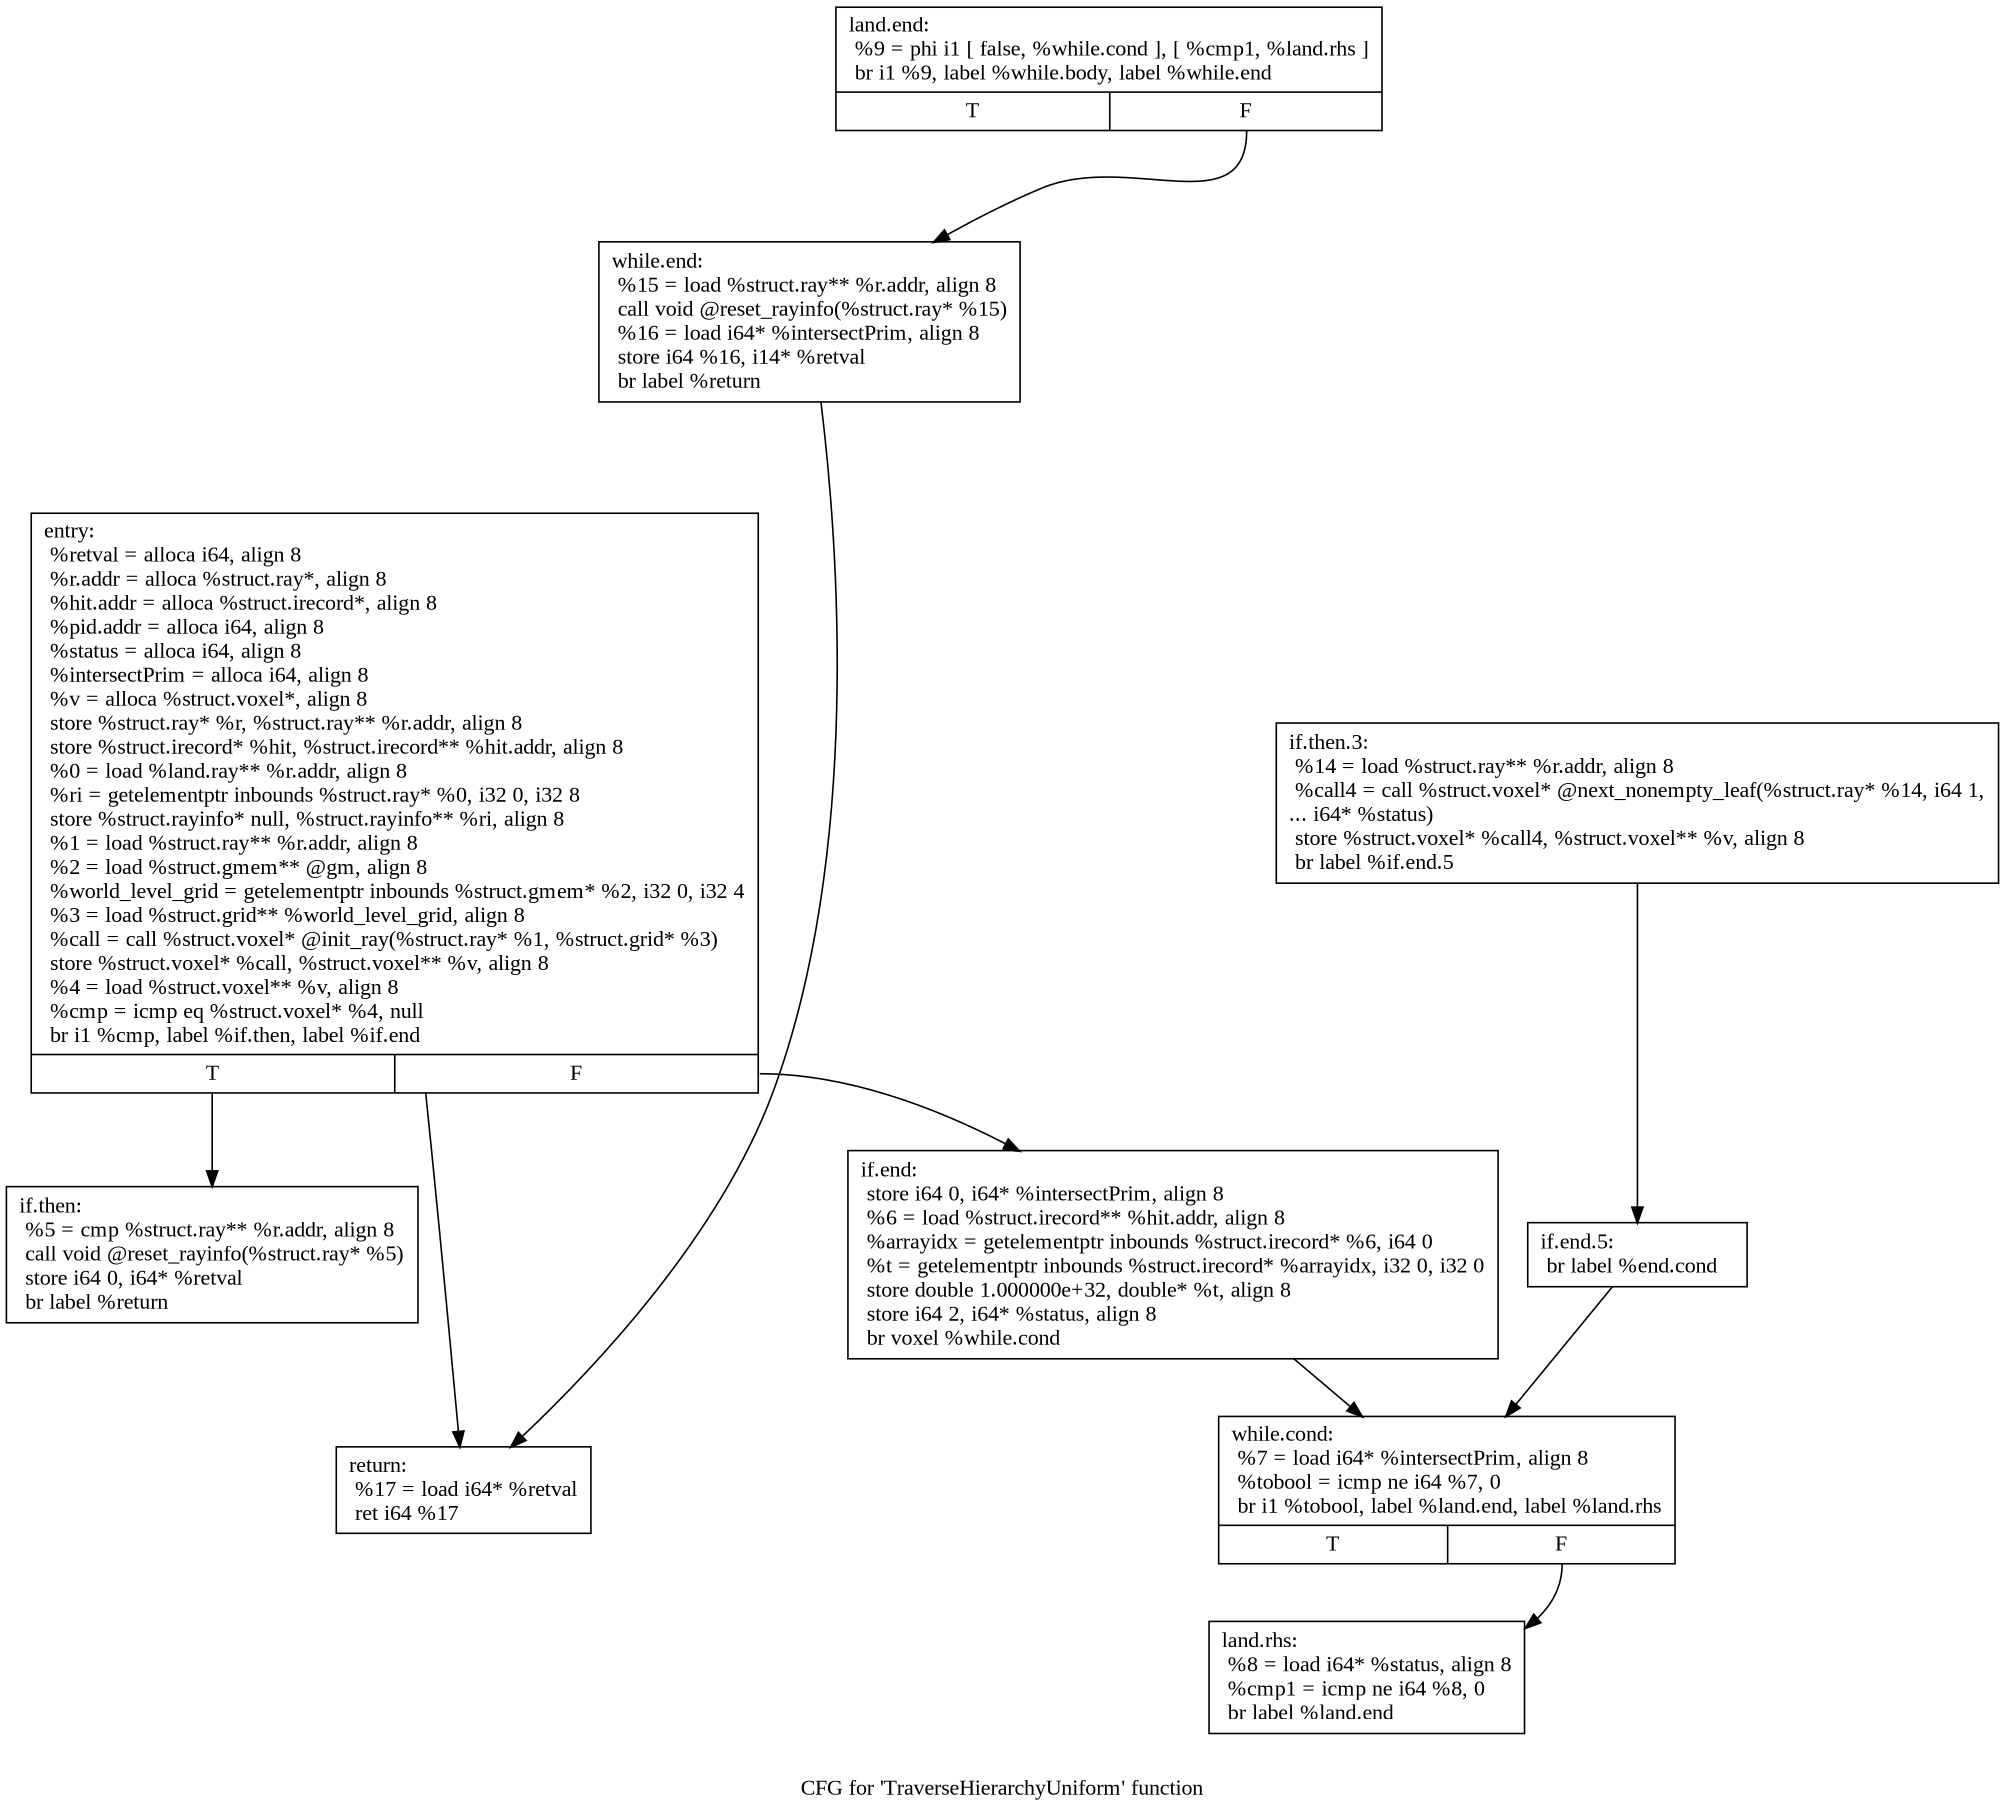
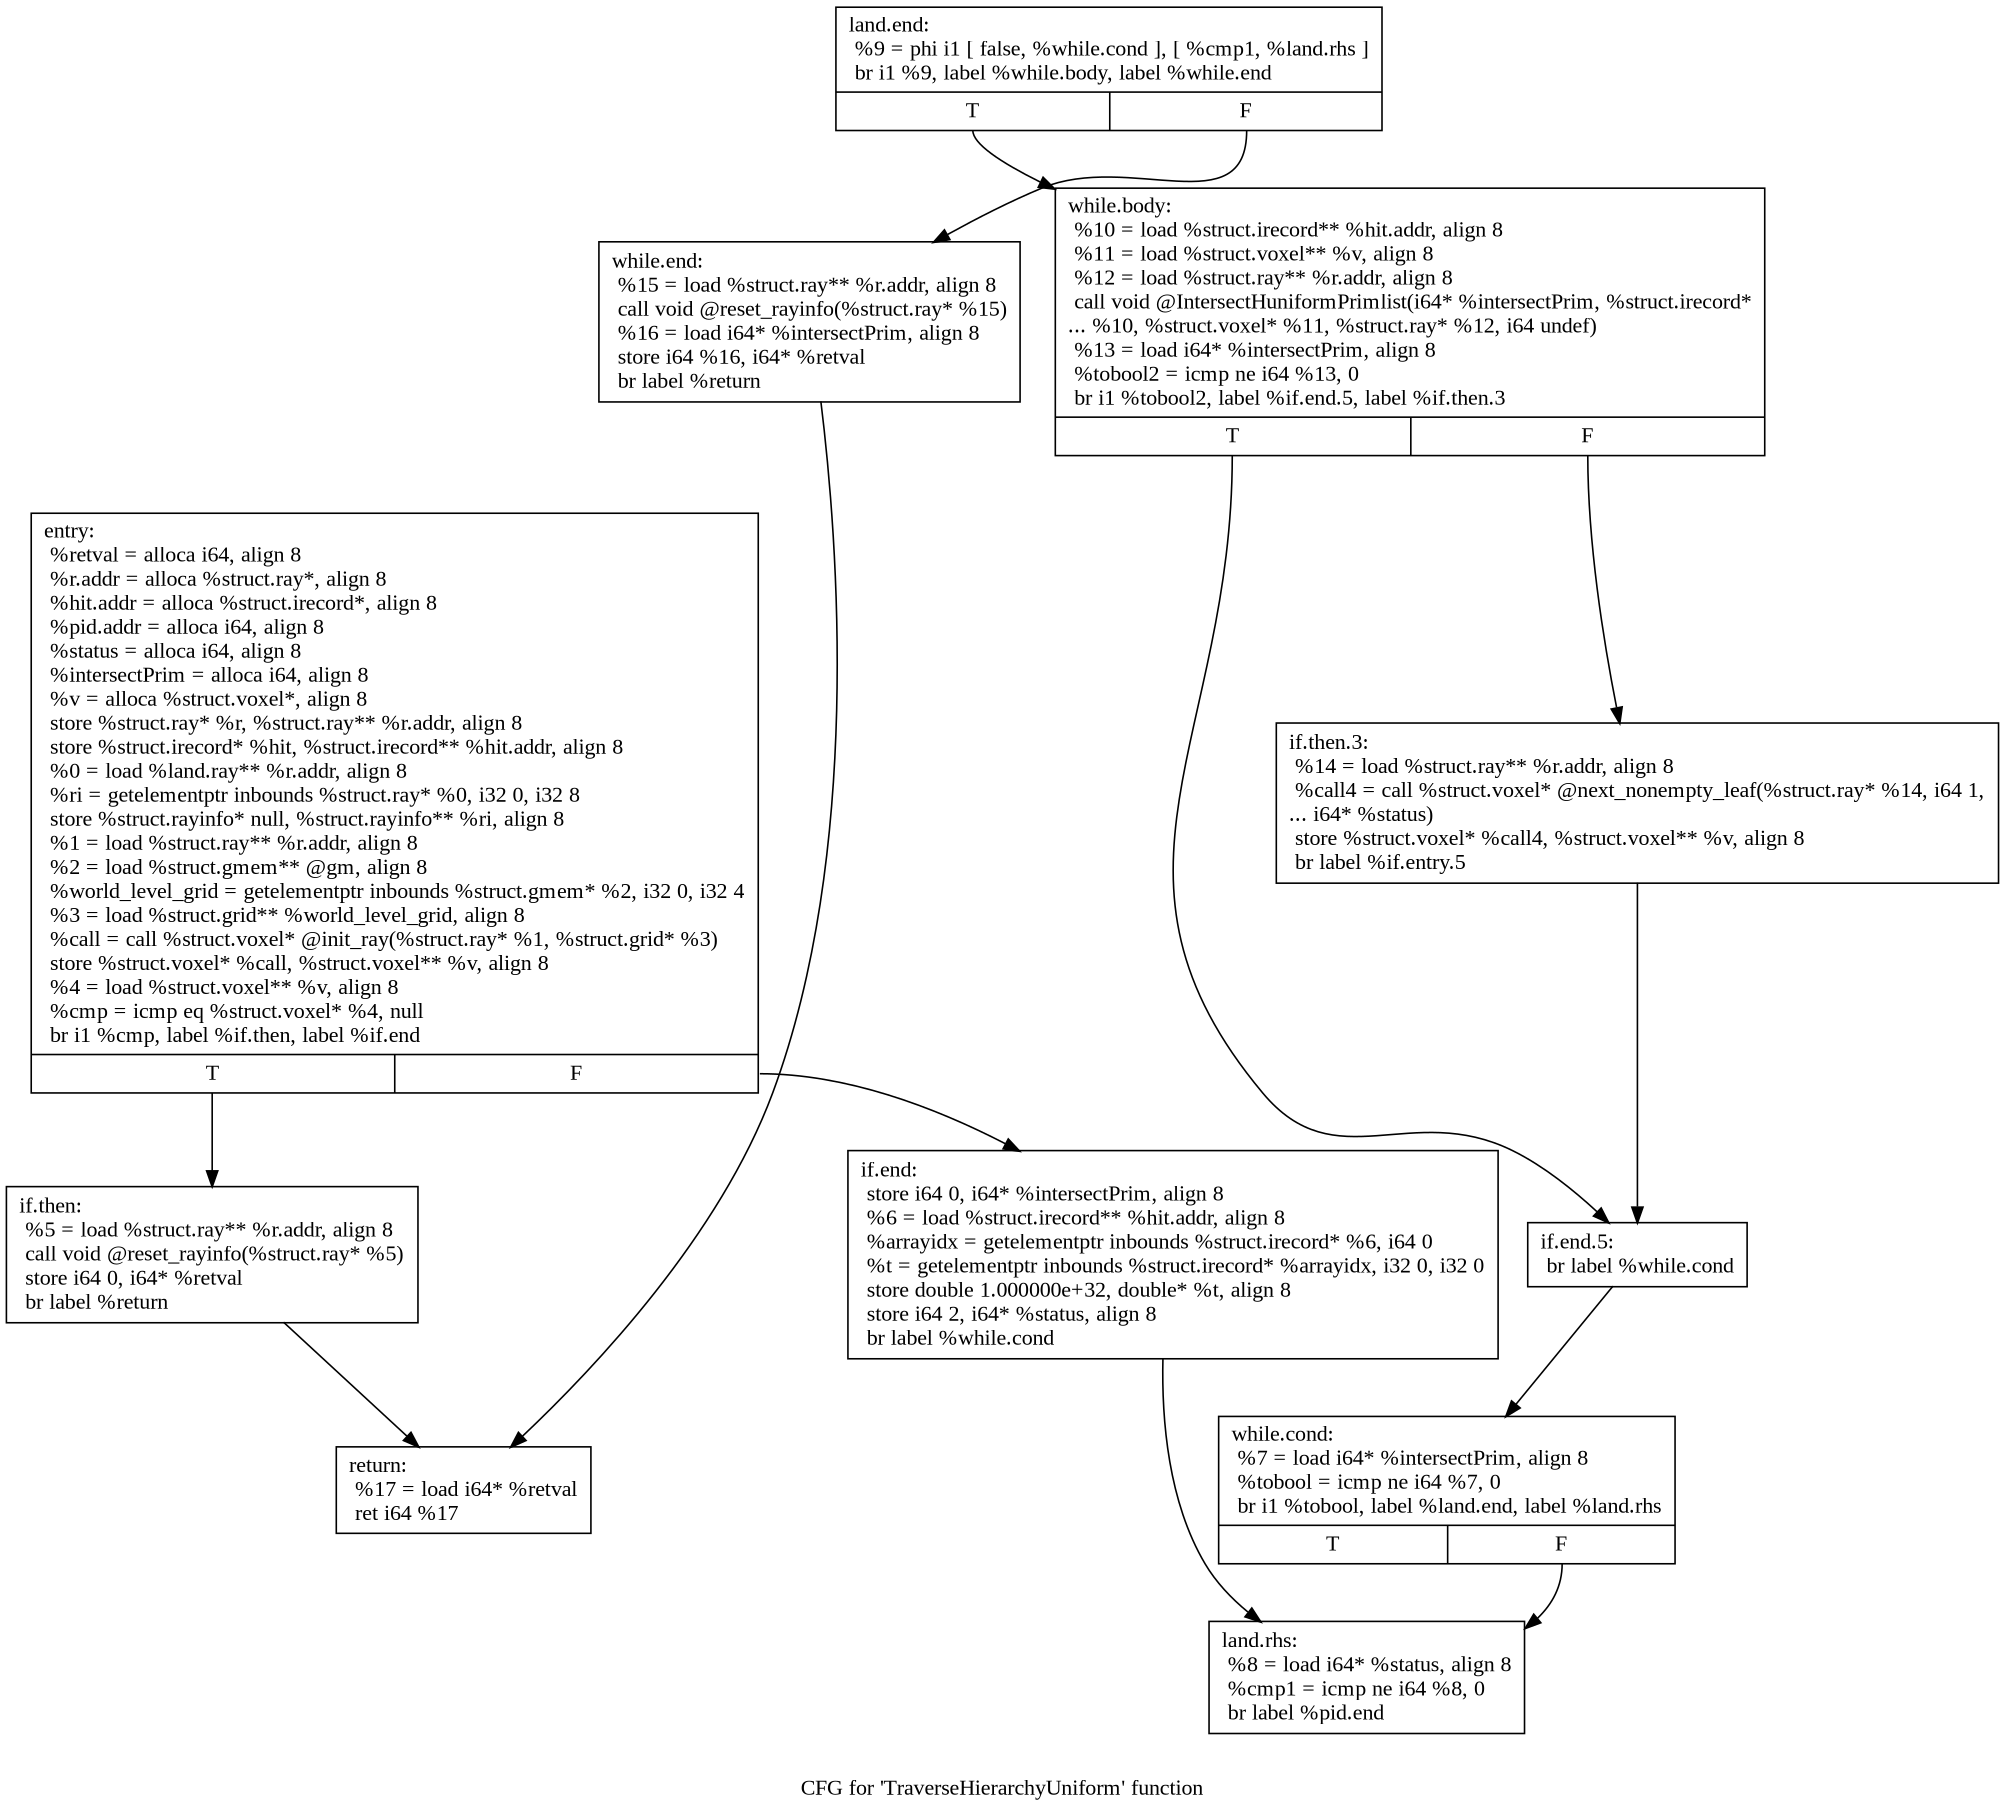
  digraph {
    fontname="Liberation Serif"
    label="CFG for 'TraverseHierarchyUniform' function"
    node [fontname="Liberation Serif" shape=record]
    edge [fontname="Liberation Serif"]
    n1 [label="{entry:\l  %retval = alloca i64, align 8\l  %r.addr = alloca %struct.ray*, align 8\l  %hit.addr = alloca %struct.irecord*, align 8\l  %pid.addr = alloca i64, align 8\l  %status = alloca i64, align 8\l  %intersectPrim = alloca i64, align 8\l  %v = alloca %struct.voxel*, align 8\l  store %struct.ray* %r, %struct.ray** %r.addr, align 8\l  store %struct.irecord* %hit, %struct.irecord** %hit.addr, align 8\l  %0 = load %land.ray** %r.addr, align 8\l  %ri = getelementptr inbounds %struct.ray* %0, i32 0, i32 8\l  store %struct.rayinfo* null, %struct.rayinfo** %ri, align 8\l  %1 = load %struct.ray** %r.addr, align 8\l  %2 = load %struct.gmem** @gm, align 8\l  %world_level_grid = getelementptr inbounds %struct.gmem* %2, i32 0, i32 4\l  %3 = load %struct.grid** %world_level_grid, align 8\l  %call = call %struct.voxel* @init_ray(%struct.ray* %1, %struct.grid* %3)\l  store %struct.voxel* %call, %struct.voxel** %v, align 8\l  %4 = load %struct.voxel** %v, align 8\l  %cmp = icmp eq %struct.voxel* %4, null\l  br i1 %cmp, label %if.then, label %if.end\l|{<s0>T|<s1>F}}"]
-   n2 [label="{if.then:                                          \l  %5 = cmp %struct.ray** %r.addr, align 8\l  call void @reset_rayinfo(%struct.ray* %5)\l  store i64 0, i64* %retval\l  br label %return\l}"]
-   n3 [label="{if.end:                                           \l  store i64 0, i64* %intersectPrim, align 8\l  %6 = load %struct.irecord** %hit.addr, align 8\l  %arrayidx = getelementptr inbounds %struct.irecord* %6, i64 0\l  %t = getelementptr inbounds %struct.irecord* %arrayidx, i32 0, i32 0\l  store double 1.000000e+32, double* %t, align 8\l  store i64 2, i64* %status, align 8\l  br voxel %while.cond\l}"]
+   n2 [label="{if.then:                                          \l  %5 = load %struct.ray** %r.addr, align 8\l  call void @reset_rayinfo(%struct.ray* %5)\l  store i64 0, i64* %retval\l  br label %return\l}"]
+   n3 [label="{if.end:                                           \l  store i64 0, i64* %intersectPrim, align 8\l  %6 = load %struct.irecord** %hit.addr, align 8\l  %arrayidx = getelementptr inbounds %struct.irecord* %6, i64 0\l  %t = getelementptr inbounds %struct.irecord* %arrayidx, i32 0, i32 0\l  store double 1.000000e+32, double* %t, align 8\l  store i64 2, i64* %status, align 8\l  br label %while.cond\l}"]
    n4 [label="{return:                                           \l  %17 = load i64* %retval\l  ret i64 %17\l}"]
    n5 [label="{while.cond:                                       \l  %7 = load i64* %intersectPrim, align 8\l  %tobool = icmp ne i64 %7, 0\l  br i1 %tobool, label %land.end, label %land.rhs\l|{<s0>T|<s1>F}}"]
-   n6 [label="{land.rhs:                                         \l  %8 = load i64* %status, align 8\l  %cmp1 = icmp ne i64 %8, 0\l  br label %land.end\l}"]
+   n6 [label="{land.rhs:                                         \l  %8 = load i64* %status, align 8\l  %cmp1 = icmp ne i64 %8, 0\l  br label %pid.end\l}"]
    n7 [label="{land.end:                                         \l  %9 = phi i1 [ false, %while.cond ], [ %cmp1, %land.rhs ]\l  br i1 %9, label %while.body, label %while.end\l|{<s0>T|<s1>F}}"]
-   n9 [label="{while.end:                                        \l  %15 = load %struct.ray** %r.addr, align 8\l  call void @reset_rayinfo(%struct.ray* %15)\l  %16 = load i64* %intersectPrim, align 8\l  store i64 %16, i14* %retval\l  br label %return\l}"]
-   n10 [label="{if.end.5:                                         \l  br label %end.cond\l}"]
-   n11 [label="{if.then.3:                                        \l  %14 = load %struct.ray** %r.addr, align 8\l  %call4 = call %struct.voxel* @next_nonempty_leaf(%struct.ray* %14, i64 1,\l... i64* %status)\l  store %struct.voxel* %call4, %struct.voxel** %v, align 8\l  br label %if.end.5\l}"]
+   n8 [label="{while.body:                                       \l  %10 = load %struct.irecord** %hit.addr, align 8\l  %11 = load %struct.voxel** %v, align 8\l  %12 = load %struct.ray** %r.addr, align 8\l  call void @IntersectHuniformPrimlist(i64* %intersectPrim, %struct.irecord*\l... %10, %struct.voxel* %11, %struct.ray* %12, i64 undef)\l  %13 = load i64* %intersectPrim, align 8\l  %tobool2 = icmp ne i64 %13, 0\l  br i1 %tobool2, label %if.end.5, label %if.then.3\l|{<s0>T|<s1>F}}"]
+   n9 [label="{while.end:                                        \l  %15 = load %struct.ray** %r.addr, align 8\l  call void @reset_rayinfo(%struct.ray* %15)\l  %16 = load i64* %intersectPrim, align 8\l  store i64 %16, i64* %retval\l  br label %return\l}"]
+   n10 [label="{if.end.5:                                         \l  br label %while.cond\l}"]
+   n11 [label="{if.then.3:                                        \l  %14 = load %struct.ray** %r.addr, align 8\l  %call4 = call %struct.voxel* @next_nonempty_leaf(%struct.ray* %14, i64 1,\l... i64* %status)\l  store %struct.voxel* %call4, %struct.voxel** %v, align 8\l  br label %if.entry.5\l}"]
    n1 -> n2 [tailport=s0]
    n1 -> n3 [tailport=s1]
-   n1 -> n4
-   n3 -> n5
+   n2 -> n4
+   n3 -> n6
    n5 -> n6 [tailport=s1]
+   n7 -> n8 [tailport=s0]
    n7 -> n9 [tailport=s1]
+   n8 -> n10 [tailport=s0]
+   n8 -> n11 [tailport=s1]
    n9 -> n4
    n10 -> n5
    n11 -> n10
  }
